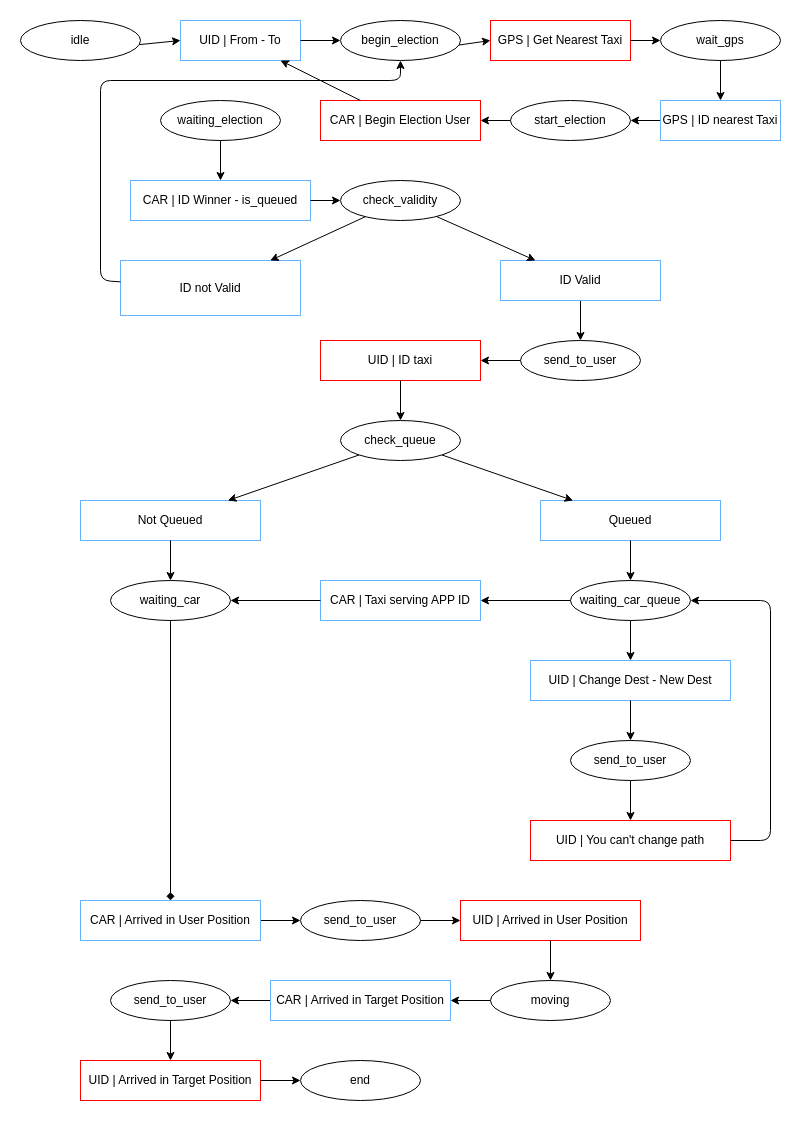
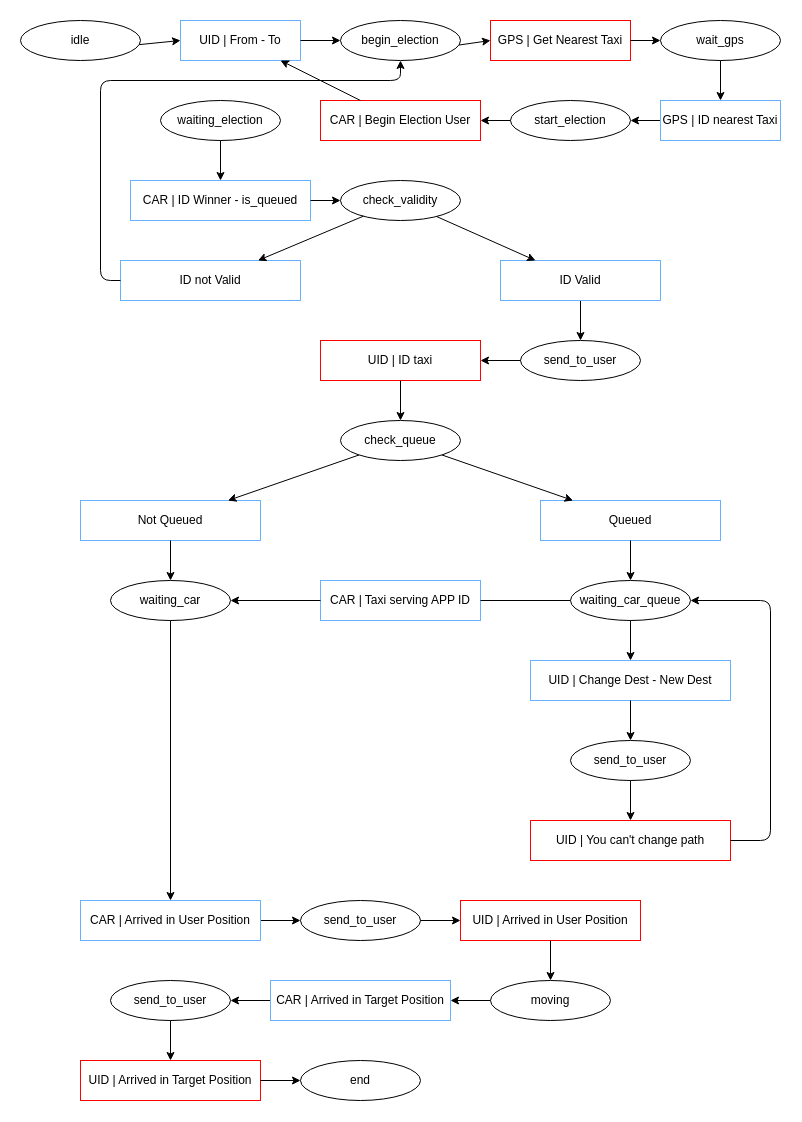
  <mxCell id="0" />
  <mxCell id="1" parent="0" />
  <mxCell id="2" value="idle" style="ellipse;whiteSpace=wrap;html=1;" parent="1" vertex="1"><mxGeometry x="20" y="20" width="120" height="40" as="geometry" /></mxCell>
  <mxCell id="3" value="UID | From - To" style="rounded=0;whiteSpace=wrap;html=1;strokeColor=#66B2FF;" parent="1" vertex="1"><mxGeometry x="180" y="20" width="120" height="40" as="geometry" /></mxCell>
  <mxCell id="4" value="begin_election" style="ellipse;whiteSpace=wrap;html=1;" parent="1" vertex="1"><mxGeometry x="340" y="20" width="120" height="40" as="geometry" /></mxCell>
  <mxCell id="5" value="waiting_car" style="ellipse;whiteSpace=wrap;html=1;" parent="1" vertex="1"><mxGeometry x="110" y="580" width="120" height="40" as="geometry" /></mxCell>
  <mxCell id="6" value="waiting_car_queue" style="ellipse;whiteSpace=wrap;html=1;" parent="1" vertex="1"><mxGeometry x="570" y="580" width="120" height="40" as="geometry" /></mxCell>
  <mxCell id="7" value="&lt;span style=&quot;text-align: left ; white-space: nowrap&quot;&gt;CAR | Taxi serving APP ID&lt;/span&gt;" style="rounded=0;whiteSpace=wrap;html=1;strokeColor=#66B2FF;fillColor=none;" parent="1" vertex="1"><mxGeometry x="320" y="580" width="160" height="40" as="geometry" /></mxCell>
  <mxCell id="8" value="&lt;span style=&quot;white-space: normal&quot;&gt;CAR | Begin Election User&lt;/span&gt;" style="rounded=0;whiteSpace=wrap;html=1;strokeColor=#FF0000;" parent="1" vertex="1"><mxGeometry x="320" y="100" width="160" height="40" as="geometry" /></mxCell>
  <mxCell id="9" value="GPS | Get Nearest Taxi" style="rounded=0;whiteSpace=wrap;html=1;strokeColor=#FF0000;" parent="1" vertex="1"><mxGeometry x="490" y="20" width="140" height="40" as="geometry" /></mxCell>
  <mxCell id="10" value="" style="endArrow=classic;html=1;" parent="1" source="4" target="9" edge="1"><mxGeometry width="50" height="50" relative="1" as="geometry"><mxPoint x="399" y="360" as="sourcePoint" /><mxPoint x="449" y="310" as="targetPoint" /></mxGeometry></mxCell>
  <mxCell id="11" value="" style="endArrow=classic;html=1;" parent="1" source="17" target="12" edge="1"><mxGeometry width="50" height="50" relative="1" as="geometry"><mxPoint x="230" y="370" as="sourcePoint" /><mxPoint x="280" y="320" as="targetPoint" /></mxGeometry></mxCell>
  <mxCell id="12" value="start_election" style="ellipse;whiteSpace=wrap;html=1;" parent="1" vertex="1"><mxGeometry x="510" y="100" width="120" height="40" as="geometry" /></mxCell>
  <mxCell id="13" value="" style="endArrow=classic;html=1;" parent="1" source="12" target="8" edge="1"><mxGeometry width="50" height="50" relative="1" as="geometry"><mxPoint x="320" y="530" as="sourcePoint" /><mxPoint x="370" y="480" as="targetPoint" /></mxGeometry></mxCell>
  <mxCell id="14" value="waiting_election" style="ellipse;whiteSpace=wrap;html=1;" parent="1" vertex="1"><mxGeometry x="160" y="100" width="120" height="40" as="geometry" /></mxCell>
  <mxCell id="15" value="wait_gps" style="ellipse;whiteSpace=wrap;html=1;" parent="1" vertex="1"><mxGeometry x="660" y="20" width="120" height="40" as="geometry" /></mxCell>
  <mxCell id="16" value="" style="endArrow=classic;html=1;" parent="1" source="9" target="15" edge="1"><mxGeometry width="50" height="50" relative="1" as="geometry"><mxPoint x="259" y="340" as="sourcePoint" /><mxPoint x="259" y="430" as="targetPoint" /></mxGeometry></mxCell>
  <mxCell id="17" value="GPS | ID nearest Taxi" style="rounded=0;whiteSpace=wrap;html=1;strokeColor=#66B2FF;" parent="1" vertex="1"><mxGeometry x="660" y="100" width="120" height="40" as="geometry" /></mxCell>
  <mxCell id="18" value="" style="endArrow=classic;html=1;" parent="1" source="15" target="17" edge="1"><mxGeometry width="50" height="50" relative="1" as="geometry"><mxPoint x="259" y="415" as="sourcePoint" /><mxPoint x="259" y="590" as="targetPoint" /></mxGeometry></mxCell>
  <mxCell id="19" value="" style="endArrow=classic;html=1;" parent="1" source="2" target="3" edge="1"><mxGeometry width="50" height="50" relative="1" as="geometry"><mxPoint x="669" y="110" as="sourcePoint" /><mxPoint x="719" y="60" as="targetPoint" /></mxGeometry></mxCell>
- <mxCell id="20" value="ID not Valid" style="rounded=0;whiteSpace=wrap;html=1;strokeColor=#66B2FF;" parent="1" vertex="1"><mxGeometry x="120" y="260" width="180" height="55" as="geometry" /></mxCell>
+ <mxCell id="20" value="ID not Valid" style="rounded=0;whiteSpace=wrap;html=1;strokeColor=#66B2FF;" parent="1" vertex="1"><mxGeometry x="120" y="260" width="180" height="40" as="geometry" /></mxCell>
  <mxCell id="21" value="Not Queued" style="rounded=0;whiteSpace=wrap;html=1;strokeColor=#66B2FF;" parent="1" vertex="1"><mxGeometry x="80" y="500" width="180" height="40" as="geometry" /></mxCell>
  <mxCell id="22" value="Queued" style="rounded=0;whiteSpace=wrap;html=1;strokeColor=#66B2FF;" parent="1" vertex="1"><mxGeometry x="540" y="500" width="180" height="40" as="geometry" /></mxCell>
  <mxCell id="23" value="" style="endArrow=classic;html=1;" parent="1" source="14" target="57" edge="1"><mxGeometry width="50" height="50" relative="1" as="geometry"><mxPoint x="377" y="330" as="sourcePoint" /><mxPoint x="600" y="680" as="targetPoint" /></mxGeometry></mxCell>
  <mxCell id="24" value="" style="endArrow=classic;html=1;entryX=0.5;entryY=0;entryDx=0;entryDy=0;" parent="1" source="21" target="5" edge="1"><mxGeometry width="50" height="50" relative="1" as="geometry"><mxPoint x="480" y="1180" as="sourcePoint" /><mxPoint x="530" y="1130" as="targetPoint" /></mxGeometry></mxCell>
  <mxCell id="25" value="" style="endArrow=classic;html=1;" parent="1" source="22" target="6" edge="1"><mxGeometry width="50" height="50" relative="1" as="geometry"><mxPoint x="570" y="1210" as="sourcePoint" /><mxPoint x="620" y="1160" as="targetPoint" /></mxGeometry></mxCell>
- <mxCell id="26" value="" style="endArrow=classic;html=1;" parent="1" source="6" target="7" edge="1"><mxGeometry width="50" height="50" relative="1" as="geometry"><mxPoint x="410" y="1320" as="sourcePoint" /><mxPoint x="460" y="1270" as="targetPoint" /></mxGeometry></mxCell>
+ <mxCell id="26" value="" style="endArrow=none;html=1;" parent="1" source="6" target="7" edge="1"><mxGeometry width="50" height="50" relative="1" as="geometry"><mxPoint x="410" y="1320" as="sourcePoint" /><mxPoint x="460" y="1270" as="targetPoint" /></mxGeometry></mxCell>
  <mxCell id="27" value="" style="endArrow=classic;html=1;" parent="1" source="7" target="5" edge="1"><mxGeometry width="50" height="50" relative="1" as="geometry"><mxPoint x="430" y="1360" as="sourcePoint" /><mxPoint x="480" y="1310" as="targetPoint" /></mxGeometry></mxCell>
  <mxCell id="28" value="UID | Change Dest - New Dest" style="rounded=0;whiteSpace=wrap;html=1;strokeColor=#66B2FF;fillColor=none;" parent="1" vertex="1"><mxGeometry x="530" y="660" width="200" height="40" as="geometry" /></mxCell>
  <mxCell id="29" value="" style="endArrow=classic;html=1;" parent="1" source="6" target="28" edge="1"><mxGeometry width="50" height="50" relative="1" as="geometry"><mxPoint x="920" y="1320" as="sourcePoint" /><mxPoint x="970" y="1270" as="targetPoint" /></mxGeometry></mxCell>
  <mxCell id="30" value="send_to_user" style="ellipse;whiteSpace=wrap;html=1;" parent="1" vertex="1"><mxGeometry x="570" y="740" width="120" height="40" as="geometry" /></mxCell>
  <mxCell id="31" value="UID | You can't change path" style="rounded=0;whiteSpace=wrap;html=1;strokeColor=#FF0000;fillColor=none;" parent="1" vertex="1"><mxGeometry x="530" y="820" width="200" height="40" as="geometry" /></mxCell>
  <mxCell id="32" value="" style="endArrow=classic;html=1;" parent="1" source="28" target="30" edge="1"><mxGeometry width="50" height="50" relative="1" as="geometry"><mxPoint x="940" y="1370" as="sourcePoint" /><mxPoint x="990" y="1320" as="targetPoint" /></mxGeometry></mxCell>
  <mxCell id="33" value="" style="endArrow=classic;html=1;" parent="1" source="31" target="6" edge="1"><mxGeometry width="50" height="50" relative="1" as="geometry"><mxPoint x="940" y="1360" as="sourcePoint" /><mxPoint x="990" y="1310" as="targetPoint" /><Array as="points"><mxPoint x="770" y="840" /><mxPoint x="770" y="600" /></Array></mxGeometry></mxCell>
  <mxCell id="34" value="" style="endArrow=classic;html=1;" parent="1" source="30" target="31" edge="1"><mxGeometry width="50" height="50" relative="1" as="geometry"><mxPoint x="930" y="1040" as="sourcePoint" /><mxPoint x="980" y="990" as="targetPoint" /></mxGeometry></mxCell>
  <mxCell id="35" value="moving" style="ellipse;whiteSpace=wrap;html=1;strokeColor=#000000;fillColor=#ffffff;" parent="1" vertex="1"><mxGeometry x="490" y="980" width="120" height="40" as="geometry" /></mxCell>
  <mxCell id="36" value="" style="endArrow=classic;html=1;" parent="1" source="38" target="39" edge="1"><mxGeometry width="50" height="50" relative="1" as="geometry"><mxPoint x="631" y="1615" as="sourcePoint" /><mxPoint x="681" y="1565" as="targetPoint" /></mxGeometry></mxCell>
- <mxCell id="37" value="" style="endArrow=diamond;html=1;" parent="1" source="5" target="38" edge="1"><mxGeometry width="50" height="50" relative="1" as="geometry"><mxPoint x="420" y="1185" as="sourcePoint" /><mxPoint x="521" y="1635" as="targetPoint" /></mxGeometry></mxCell>
+ <mxCell id="37" value="" style="endArrow=classic;html=1;" parent="1" source="5" target="38" edge="1"><mxGeometry width="50" height="50" relative="1" as="geometry"><mxPoint x="420" y="1185" as="sourcePoint" /><mxPoint x="521" y="1635" as="targetPoint" /></mxGeometry></mxCell>
  <mxCell id="38" value="CAR | Arrived in User Position" style="rounded=0;whiteSpace=wrap;html=1;strokeColor=#66B2FF;fillColor=none;" parent="1" vertex="1"><mxGeometry x="80" y="900" width="180" height="40" as="geometry" /></mxCell>
  <mxCell id="39" value="send_to_user" style="ellipse;whiteSpace=wrap;html=1;" parent="1" vertex="1"><mxGeometry x="300" y="900" width="120" height="40" as="geometry" /></mxCell>
  <mxCell id="40" value="UID | Arrived in User Position" style="rounded=0;whiteSpace=wrap;html=1;strokeColor=#FF0000;fillColor=none;" parent="1" vertex="1"><mxGeometry x="460" y="900" width="180" height="40" as="geometry" /></mxCell>
  <mxCell id="41" value="" style="endArrow=classic;html=1;" parent="1" source="39" target="40" edge="1"><mxGeometry width="50" height="50" relative="1" as="geometry"><mxPoint x="326.5" y="1175" as="sourcePoint" /><mxPoint x="376.5" y="1125" as="targetPoint" /></mxGeometry></mxCell>
  <mxCell id="42" value="" style="endArrow=classic;html=1;" parent="1" source="40" target="35" edge="1"><mxGeometry width="50" height="50" relative="1" as="geometry"><mxPoint x="680" y="1415" as="sourcePoint" /><mxPoint x="730" y="1365" as="targetPoint" /></mxGeometry></mxCell>
  <mxCell id="43" value="end" style="ellipse;whiteSpace=wrap;html=1;strokeColor=#000000;fillColor=#ffffff;" parent="1" vertex="1"><mxGeometry x="300" y="1060" width="120" height="40" as="geometry" /></mxCell>
  <mxCell id="44" value="" style="endArrow=classic;html=1;" parent="1" source="46" target="47" edge="1"><mxGeometry width="50" height="50" relative="1" as="geometry"><mxPoint x="533" y="1815" as="sourcePoint" /><mxPoint x="583" y="1765" as="targetPoint" /></mxGeometry></mxCell>
  <mxCell id="45" value="" style="endArrow=classic;html=1;" parent="1" source="35" target="46" edge="1"><mxGeometry width="50" height="50" relative="1" as="geometry"><mxPoint x="316" y="1265" as="sourcePoint" /><mxPoint x="423" y="1835" as="targetPoint" /></mxGeometry></mxCell>
  <mxCell id="46" value="CAR | Arrived in Target Position" style="rounded=0;whiteSpace=wrap;html=1;strokeColor=#66B2FF;fillColor=none;" parent="1" vertex="1"><mxGeometry x="270" y="980" width="180" height="40" as="geometry" /></mxCell>
  <mxCell id="47" value="send_to_user" style="ellipse;whiteSpace=wrap;html=1;" parent="1" vertex="1"><mxGeometry x="110" y="980" width="120" height="40" as="geometry" /></mxCell>
  <mxCell id="48" value="UID | Arrived in Target Position" style="rounded=0;whiteSpace=wrap;html=1;strokeColor=#FF0000;fillColor=none;" parent="1" vertex="1"><mxGeometry x="80" y="1060" width="180" height="40" as="geometry" /></mxCell>
  <mxCell id="49" value="" style="endArrow=classic;html=1;" parent="1" source="47" target="48" edge="1"><mxGeometry width="50" height="50" relative="1" as="geometry"><mxPoint x="228.5" y="1375" as="sourcePoint" /><mxPoint x="278.5" y="1325" as="targetPoint" /></mxGeometry></mxCell>
  <mxCell id="50" value="" style="endArrow=classic;html=1;" parent="1" source="48" target="43" edge="1"><mxGeometry width="50" height="50" relative="1" as="geometry"><mxPoint x="582" y="1615" as="sourcePoint" /><mxPoint x="632" y="1565" as="targetPoint" /></mxGeometry></mxCell>
  <mxCell id="51" value="" style="endArrow=classic;html=1;" parent="1" source="3" target="4" edge="1"><mxGeometry width="50" height="50" relative="1" as="geometry"><mxPoint x="230" y="180" as="sourcePoint" /><mxPoint x="280" y="130" as="targetPoint" /></mxGeometry></mxCell>
  <mxCell id="52" value="" style="endArrow=classic;html=1;" parent="1" source="20" target="4" edge="1"><mxGeometry width="50" height="50" relative="1" as="geometry"><mxPoint x="200" y="290" as="sourcePoint" /><mxPoint x="250" y="240" as="targetPoint" /><Array as="points"><mxPoint x="100" y="280" /><mxPoint x="100" y="80" /><mxPoint x="400" y="80" /></Array></mxGeometry></mxCell>
  <mxCell id="53" value="" style="endArrow=classic;html=1;" parent="1" source="8" target="3" edge="1"><mxGeometry width="50" height="50" relative="1" as="geometry"><mxPoint x="570" y="310" as="sourcePoint" /><mxPoint x="620" y="260" as="targetPoint" /></mxGeometry></mxCell>
  <mxCell id="54" value="send_to_user" style="ellipse;whiteSpace=wrap;html=1;" parent="1" vertex="1"><mxGeometry x="520" y="340" width="120" height="40" as="geometry" /></mxCell>
  <mxCell id="55" value="UID | ID taxi" style="rounded=0;whiteSpace=wrap;html=1;strokeColor=#FF0000;fillColor=none;" parent="1" vertex="1"><mxGeometry x="320" y="340" width="160" height="40" as="geometry" /></mxCell>
  <mxCell id="56" value="" style="endArrow=classic;html=1;" parent="1" source="54" target="55" edge="1"><mxGeometry width="50" height="50" relative="1" as="geometry"><mxPoint x="690" y="650" as="sourcePoint" /><mxPoint x="740" y="600" as="targetPoint" /></mxGeometry></mxCell>
  <mxCell id="57" value="CAR | ID Winner - is_queued" style="rounded=0;whiteSpace=wrap;html=1;strokeColor=#66B2FF;" parent="1" vertex="1"><mxGeometry x="130" y="180" width="180" height="40" as="geometry" /></mxCell>
  <mxCell id="58" value="" style="endArrow=classic;html=1;" parent="1" source="64" target="54" edge="1"><mxGeometry width="50" height="50" relative="1" as="geometry"><mxPoint x="450" y="210" as="sourcePoint" /><mxPoint x="660" y="340" as="targetPoint" /></mxGeometry></mxCell>
  <mxCell id="59" value="check_queue" style="ellipse;whiteSpace=wrap;html=1;" parent="1" vertex="1"><mxGeometry x="340" y="420" width="120" height="40" as="geometry" /></mxCell>
  <mxCell id="60" value="" style="endArrow=classic;html=1;" parent="1" source="55" target="59" edge="1"><mxGeometry width="50" height="50" relative="1" as="geometry"><mxPoint x="580" y="390" as="sourcePoint" /><mxPoint x="630" y="340" as="targetPoint" /></mxGeometry></mxCell>
  <mxCell id="61" value="" style="endArrow=classic;html=1;" parent="1" source="59" target="21" edge="1"><mxGeometry width="50" height="50" relative="1" as="geometry"><mxPoint x="260" y="560" as="sourcePoint" /><mxPoint x="310" y="510" as="targetPoint" /></mxGeometry></mxCell>
  <mxCell id="62" value="" style="endArrow=classic;html=1;" parent="1" source="59" target="22" edge="1"><mxGeometry width="50" height="50" relative="1" as="geometry"><mxPoint x="580" y="490" as="sourcePoint" /><mxPoint x="630" y="440" as="targetPoint" /></mxGeometry></mxCell>
  <mxCell id="63" value="check_validity" style="ellipse;whiteSpace=wrap;html=1;" vertex="1" parent="1"><mxGeometry x="340" y="180" width="120" height="40" as="geometry" /></mxCell>
  <mxCell id="64" value="ID Valid" style="rounded=0;whiteSpace=wrap;html=1;strokeColor=#66B2FF;" vertex="1" parent="1"><mxGeometry x="500" y="260" width="160" height="40" as="geometry" /></mxCell>
  <mxCell id="65" value="" style="endArrow=classic;html=1;" edge="1" parent="1" source="63" target="64"><mxGeometry width="50" height="50" relative="1" as="geometry"><mxPoint x="605.556" y="260" as="sourcePoint" /><mxPoint x="594.432" y="310.055" as="targetPoint" /></mxGeometry></mxCell>
  <mxCell id="66" value="" style="endArrow=classic;html=1;" edge="1" parent="1" source="63" target="20"><mxGeometry width="50" height="50" relative="1" as="geometry"><mxPoint x="470" y="240" as="sourcePoint" /><mxPoint x="520" y="240" as="targetPoint" /></mxGeometry></mxCell>
  <mxCell id="67" value="" style="endArrow=classic;html=1;" edge="1" parent="1" source="57" target="63"><mxGeometry width="50" height="50" relative="1" as="geometry"><mxPoint x="375.592" y="256.385" as="sourcePoint" /><mxPoint x="262.222" y="310" as="targetPoint" /></mxGeometry></mxCell>
